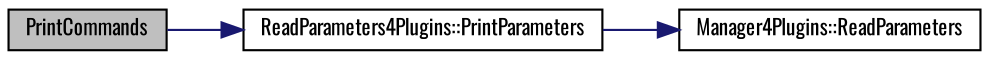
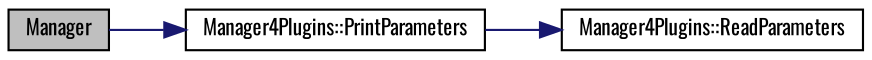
  digraph {
    fontname=Oswald
    rankdir=LR
    node [color=black fillcolor=white fontname=Oswald fontsize=10 shape=record style=filled]
    edge [color=midnightblue fontname=Oswald fontsize=10 labelfontname=FreeSans labelfontsize=10 style=solid]
-   n1 [fillcolor=grey75 fontcolor=black height=0.2 label=PrintCommands width=0.4]
-   n2 [height=0.2 label="ReadParameters4Plugins::PrintParameters" width=0.4]
+   n1 [fillcolor=grey75 fontcolor=black height=0.2 label=Manager width=0.4]
+   n2 [height=0.2 label="Manager4Plugins::PrintParameters" width=0.4]
    n3 [height=0.2 label="Manager4Plugins::ReadParameters" width=0.4]
    n1 -> n2
    n2 -> n3
  }
